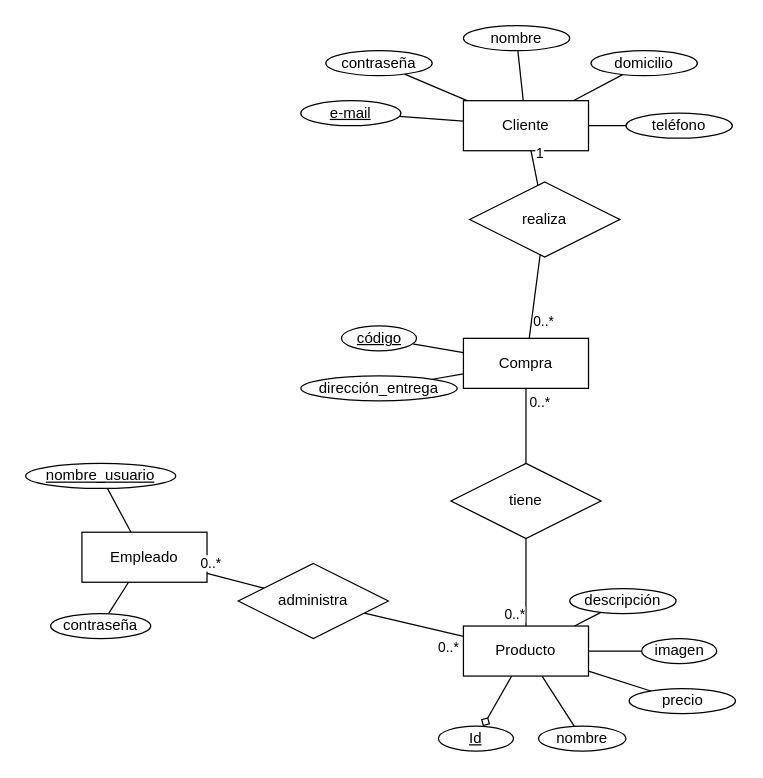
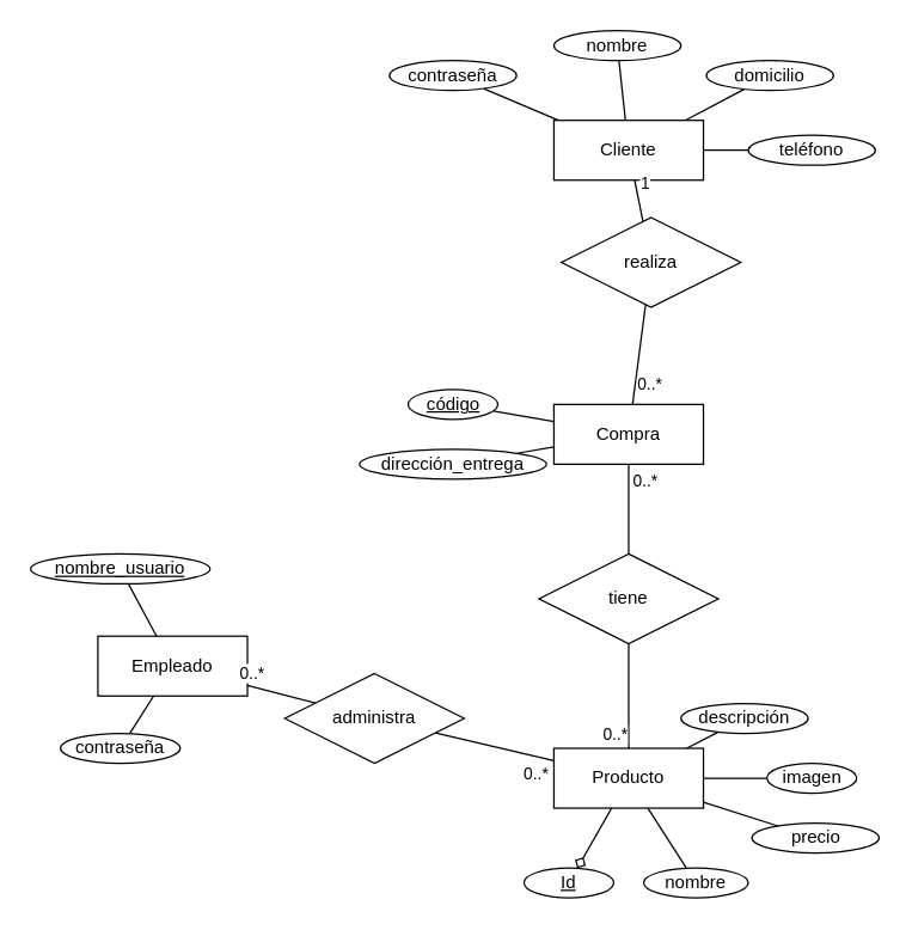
  <mxCell id="0" />
  <mxCell id="1" parent="0" />
  <mxCell id="2" style="rounded=0;orthogonalLoop=1;jettySize=auto;html=1;endArrow=diamond;endFill=0;" edge="1" parent="1" source="7" target="8"><mxGeometry relative="1" as="geometry" /></mxCell>
  <mxCell id="3" style="edgeStyle=none;rounded=0;orthogonalLoop=1;jettySize=auto;html=1;endArrow=none;endFill=0;" edge="1" parent="1" source="7" target="9"><mxGeometry relative="1" as="geometry" /></mxCell>
  <mxCell id="4" style="edgeStyle=none;rounded=0;orthogonalLoop=1;jettySize=auto;html=1;endArrow=none;endFill=0;" edge="1" parent="1" source="7" target="10"><mxGeometry relative="1" as="geometry" /></mxCell>
  <mxCell id="5" style="edgeStyle=none;rounded=0;orthogonalLoop=1;jettySize=auto;html=1;endArrow=none;endFill=0;" edge="1" parent="1" source="7" target="11"><mxGeometry relative="1" as="geometry"><mxPoint x="520" y="546.207" as="sourcePoint" /></mxGeometry></mxCell>
  <mxCell id="6" style="edgeStyle=none;rounded=0;orthogonalLoop=1;jettySize=auto;html=1;endArrow=none;endFill=0;" edge="1" parent="1" source="7" target="12"><mxGeometry relative="1" as="geometry"><mxPoint x="520" y="560" as="sourcePoint" /></mxGeometry></mxCell>
  <mxCell id="7" value="Producto" style="whiteSpace=wrap;html=1;align=center;" vertex="1" parent="1"><mxGeometry x="370" y="500" width="100" height="40" as="geometry" /></mxCell>
  <mxCell id="8" value="Id" style="ellipse;whiteSpace=wrap;html=1;align=center;fontStyle=4" vertex="1" parent="1"><mxGeometry x="350" y="580" width="60" height="20" as="geometry" /></mxCell>
  <mxCell id="9" value="nombre" style="ellipse;whiteSpace=wrap;html=1;align=center;" vertex="1" parent="1"><mxGeometry x="430" y="580" width="70" height="20" as="geometry" /></mxCell>
  <mxCell id="10" value="descripción" style="ellipse;whiteSpace=wrap;html=1;align=center;" vertex="1" parent="1"><mxGeometry x="455" y="470" width="85" height="20" as="geometry" /></mxCell>
  <mxCell id="11" value="imagen" style="ellipse;whiteSpace=wrap;html=1;align=center;" vertex="1" parent="1"><mxGeometry x="512.5" y="510" width="60" height="20" as="geometry" /></mxCell>
  <mxCell id="12" value="precio" style="ellipse;whiteSpace=wrap;html=1;align=center;" vertex="1" parent="1"><mxGeometry x="502.5" y="550" width="85" height="20" as="geometry" /></mxCell>
  <mxCell id="13" style="edgeStyle=none;rounded=0;orthogonalLoop=1;jettySize=auto;html=1;endArrow=none;endFill=0;" edge="1" parent="1" source="14" target="37"><mxGeometry relative="1" as="geometry" /></mxCell>
  <mxCell id="14" value="Compra" style="whiteSpace=wrap;html=1;align=center;" vertex="1" parent="1"><mxGeometry x="370" y="270" width="100" height="40" as="geometry" /></mxCell>
  <mxCell id="15" style="edgeStyle=none;rounded=0;orthogonalLoop=1;jettySize=auto;html=1;endArrow=none;endFill=0;" edge="1" parent="1" source="19" target="14"><mxGeometry relative="1" as="geometry" /></mxCell>
  <mxCell id="16" value="0..*" style="edgeLabel;html=1;align=center;verticalAlign=middle;resizable=0;points=[];" vertex="1" connectable="0" parent="15"><mxGeometry x="0.683" relative="1" as="geometry"><mxPoint x="10" as="offset" /></mxGeometry></mxCell>
  <mxCell id="17" style="edgeStyle=none;rounded=0;orthogonalLoop=1;jettySize=auto;html=1;endArrow=none;endFill=0;" edge="1" parent="1" source="19" target="7"><mxGeometry relative="1" as="geometry" /></mxCell>
  <mxCell id="18" value="0..*" style="edgeLabel;html=1;align=center;verticalAlign=middle;resizable=0;points=[];" vertex="1" connectable="0" parent="17"><mxGeometry x="0.581" relative="1" as="geometry"><mxPoint x="-10" y="5" as="offset" /></mxGeometry></mxCell>
  <mxCell id="19" value="tiene" style="shape=rhombus;perimeter=rhombusPerimeter;whiteSpace=wrap;html=1;align=center;" vertex="1" parent="1"><mxGeometry x="360" y="370" width="120" height="60" as="geometry" /></mxCell>
  <mxCell id="20" style="edgeStyle=none;rounded=0;orthogonalLoop=1;jettySize=auto;html=1;endArrow=none;endFill=0;" edge="1" parent="1" source="21" target="14"><mxGeometry relative="1" as="geometry" /></mxCell>
  <mxCell id="21" value="código" style="ellipse;whiteSpace=wrap;html=1;align=center;fontStyle=4" vertex="1" parent="1"><mxGeometry x="272.5" width="60" height="20" as="geometry" y="260" /></mxCell>
  <mxCell id="22" style="edgeStyle=none;rounded=0;orthogonalLoop=1;jettySize=auto;html=1;endArrow=none;endFill=0;" edge="1" parent="1" source="26" target="34"><mxGeometry relative="1" as="geometry" /></mxCell>
  <mxCell id="23" style="edgeStyle=none;rounded=0;orthogonalLoop=1;jettySize=auto;html=1;endArrow=none;endFill=0;" edge="1" parent="1" source="26" target="35"><mxGeometry relative="1" as="geometry" /></mxCell>
  <mxCell id="24" style="edgeStyle=none;rounded=0;orthogonalLoop=1;jettySize=auto;html=1;endArrow=none;endFill=0;" edge="1" parent="1" source="26" target="36"><mxGeometry relative="1" as="geometry" /></mxCell>
  <mxCell id="25" style="edgeStyle=none;rounded=0;orthogonalLoop=1;jettySize=auto;html=1;endArrow=none;endFill=0;" edge="1" parent="1" source="26" target="38"><mxGeometry relative="1" as="geometry" /></mxCell>
  <mxCell id="26" value="Cliente" style="whiteSpace=wrap;html=1;align=center;" vertex="1" parent="1"><mxGeometry x="370" y="80" width="100" height="40" as="geometry" /></mxCell>
  <mxCell id="27" style="edgeStyle=none;rounded=0;orthogonalLoop=1;jettySize=auto;html=1;endArrow=none;endFill=0;" edge="1" parent="1" source="31" target="14"><mxGeometry relative="1" as="geometry" /></mxCell>
  <mxCell id="28" value="0..*" style="edgeLabel;html=1;align=center;verticalAlign=middle;resizable=0;points=[];" vertex="1" connectable="0" parent="27"><mxGeometry x="0.753" y="1" relative="1" as="geometry"><mxPoint x="9" y="-5" as="offset" /></mxGeometry></mxCell>
  <mxCell id="29" style="edgeStyle=none;rounded=0;orthogonalLoop=1;jettySize=auto;html=1;endArrow=none;endFill=0;" edge="1" parent="1" source="31" target="26"><mxGeometry relative="1" as="geometry" /></mxCell>
  <mxCell id="30" value="1" style="edgeLabel;html=1;align=center;verticalAlign=middle;resizable=0;points=[];" vertex="1" connectable="0" parent="29"><mxGeometry x="0.342" y="-4" relative="1" as="geometry"><mxPoint x="1" y="-7" as="offset" /></mxGeometry></mxCell>
  <mxCell id="31" value="realiza" style="shape=rhombus;perimeter=rhombusPerimeter;whiteSpace=wrap;html=1;align=center;" vertex="1" parent="1"><mxGeometry x="375" y="145" width="120" height="60" as="geometry" /></mxCell>
- <mxCell id="32" style="edgeStyle=none;rounded=0;orthogonalLoop=1;jettySize=auto;html=1;endArrow=none;endFill=0;" edge="1" parent="1" source="33" target="26"><mxGeometry relative="1" as="geometry" /></mxCell>
- <mxCell id="33" value="e-mail" style="ellipse;whiteSpace=wrap;html=1;align=center;fontStyle=4" vertex="1" parent="1"><mxGeometry x="240" y="80" width="80" height="20" as="geometry" /></mxCell>
  <mxCell id="34" value="contraseña" style="ellipse;whiteSpace=wrap;html=1;align=center;fontStyle=0" vertex="1" parent="1"><mxGeometry x="260" y="40" width="85" height="20" as="geometry" /></mxCell>
  <mxCell id="35" value="nombre" style="ellipse;whiteSpace=wrap;html=1;align=center;fontStyle=0" vertex="1" parent="1"><mxGeometry x="370" y="20" width="85" height="20" as="geometry" /></mxCell>
  <mxCell id="36" value="domicilio" style="ellipse;whiteSpace=wrap;html=1;align=center;fontStyle=0" vertex="1" parent="1"><mxGeometry x="472" y="40" width="85" height="20" as="geometry" /></mxCell>
  <mxCell id="37" value="dirección_entrega" style="ellipse;whiteSpace=wrap;html=1;align=center;fontStyle=0" vertex="1" parent="1"><mxGeometry x="240" y="300" width="125" height="20" as="geometry" /></mxCell>
  <mxCell id="38" value="teléfono" style="ellipse;whiteSpace=wrap;html=1;align=center;fontStyle=0" vertex="1" parent="1"><mxGeometry x="500" y="90" width="85" height="20" as="geometry" /></mxCell>
  <mxCell id="39" style="edgeStyle=none;rounded=0;orthogonalLoop=1;jettySize=auto;html=1;endArrow=none;endFill=0;" edge="1" parent="1" source="41" target="47"><mxGeometry relative="1" as="geometry" /></mxCell>
  <mxCell id="40" style="edgeStyle=none;rounded=0;orthogonalLoop=1;jettySize=auto;html=1;endArrow=none;endFill=0;" edge="1" parent="1" source="41" target="48"><mxGeometry relative="1" as="geometry" /></mxCell>
  <mxCell id="41" value="Empleado" style="whiteSpace=wrap;html=1;align=center;" vertex="1" parent="1"><mxGeometry x="65" y="425" width="100" height="40" as="geometry" /></mxCell>
  <mxCell id="42" style="edgeStyle=none;rounded=0;orthogonalLoop=1;jettySize=auto;html=1;endArrow=none;endFill=0;" edge="1" parent="1" source="46" target="7"><mxGeometry relative="1" as="geometry" /></mxCell>
  <mxCell id="43" value="0..*" style="edgeLabel;html=1;align=center;verticalAlign=middle;resizable=0;points=[];" vertex="1" connectable="0" parent="42"><mxGeometry x="0.632" y="1" relative="1" as="geometry"><mxPoint x="2" y="13" as="offset" /></mxGeometry></mxCell>
  <mxCell id="44" style="edgeStyle=none;rounded=0;orthogonalLoop=1;jettySize=auto;html=1;endArrow=none;endFill=0;" edge="1" parent="1" source="46" target="41"><mxGeometry relative="1" as="geometry" /></mxCell>
  <mxCell id="45" value="0..*" style="edgeLabel;html=1;align=center;verticalAlign=middle;resizable=0;points=[];" vertex="1" connectable="0" parent="44"><mxGeometry x="0.411" y="-2" relative="1" as="geometry"><mxPoint x="-12" y="-10" as="offset" /></mxGeometry></mxCell>
  <mxCell id="46" value="administra" style="shape=rhombus;perimeter=rhombusPerimeter;whiteSpace=wrap;html=1;align=center;" vertex="1" parent="1"><mxGeometry x="190" y="450" width="120" height="60" as="geometry" /></mxCell>
  <mxCell id="47" value="nombre_usuario" style="ellipse;whiteSpace=wrap;html=1;align=center;fontStyle=4" vertex="1" parent="1"><mxGeometry x="20" y="370" width="120" height="20" as="geometry" /></mxCell>
  <mxCell id="48" value="contraseña" style="ellipse;whiteSpace=wrap;html=1;align=center;fontStyle=0" vertex="1" parent="1"><mxGeometry x="40" y="490" width="80" height="20" as="geometry" /></mxCell>
